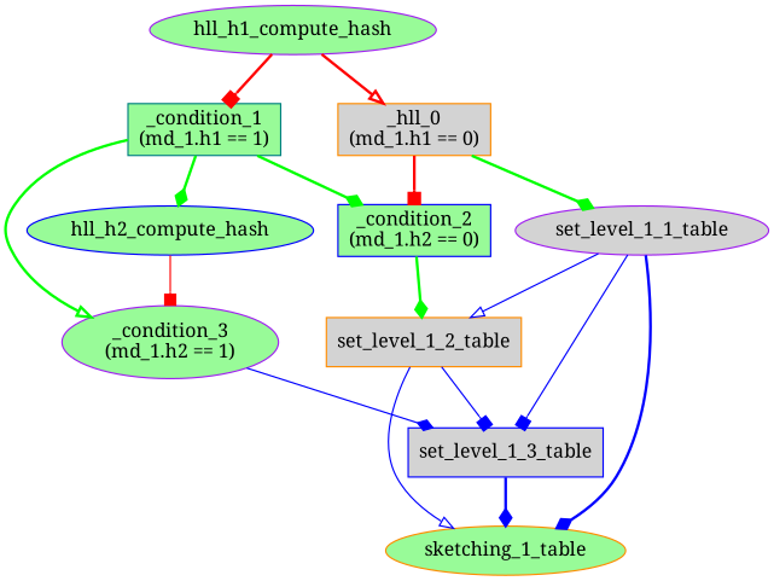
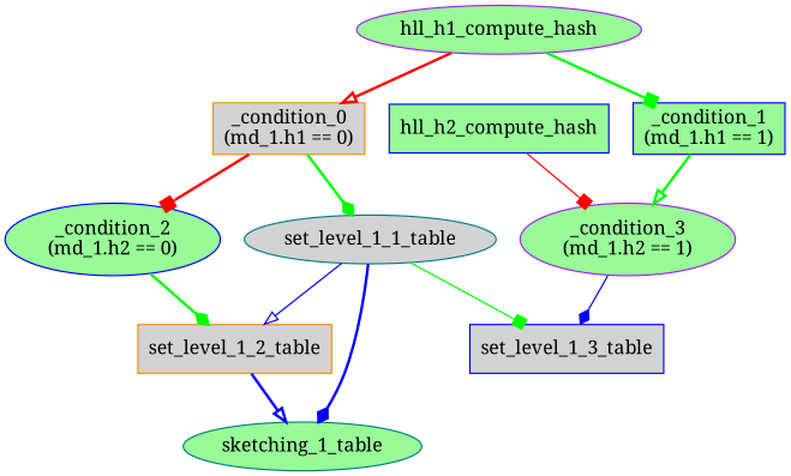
  digraph {
    fontname="Noto Serif"
    node [color=blue fillcolor=palegreen fontname="Noto Serif" shape=box style=filled]
    edge [arrowhead=diamond color=blue fontname="Noto Serif" style=bold]
-   n1 [label="_condition_2\n(md_1.h2 == 0)"]
+   n1 [label="_condition_2\n(md_1.h2 == 0)" shape=ellipse]
    set_level_1_2_table [color=darkorange fillcolor=lightgrey]
    set_level_1_3_table [fillcolor=lightgrey]
-   sketching_1_table [color=darkorange shape=""]
-   n5 [color=teal label="_condition_1\n(md_1.h1 == 1)"]
+   sketching_1_table [color=teal shape=""]
+   n5 [label="_condition_1\n(md_1.h1 == 1)"]
    n6 [color=purple label="_condition_3\n(md_1.h2 == 1)" shape=ellipse]
-   hll_h2_compute_hash [shape=""]
-   n8 [color=darkorange fillcolor=lightgrey label="_hll_0\n(md_1.h1 == 0)"]
-   set_level_1_1_table [color=purple fillcolor=lightgrey shape=""]
+   hll_h2_compute_hash
+   n8 [color=darkorange fillcolor=lightgrey label="_condition_0\n(md_1.h1 == 0)"]
+   set_level_1_1_table [color=teal fillcolor=lightgrey shape=""]
    hll_h1_compute_hash [color=purple shape=""]
    n1 -> set_level_1_2_table [color=green]
-   set_level_1_2_table -> set_level_1_3_table [arrowhead=box style=solid]
-   set_level_1_2_table -> sketching_1_table [arrowhead=onormal style=solid]
-   set_level_1_3_table -> sketching_1_table
-   n5 -> n1 [color=green]
+   set_level_1_2_table -> sketching_1_table [arrowhead=onormal]
    n5 -> n6 [arrowhead=onormal color=green]
-   n5 -> hll_h2_compute_hash [color=green]
    n6 -> set_level_1_3_table [style=solid]
    hll_h2_compute_hash -> n6 [arrowhead=box color=red style=solid]
    n8 -> n1 [arrowhead=box color=red]
    n8 -> set_level_1_1_table [color=green]
    set_level_1_1_table -> set_level_1_2_table [arrowhead=onormal style=solid]
-   set_level_1_1_table -> set_level_1_3_table [arrowhead=box style=solid]
+   set_level_1_1_table -> set_level_1_3_table [arrowhead=box color=green style=solid]
    set_level_1_1_table -> sketching_1_table
-   hll_h1_compute_hash -> n5 [arrowhead=box color=red]
+   hll_h1_compute_hash -> n5 [arrowhead=box color=green]
    hll_h1_compute_hash -> n8 [arrowhead=onormal color=red]
  }
